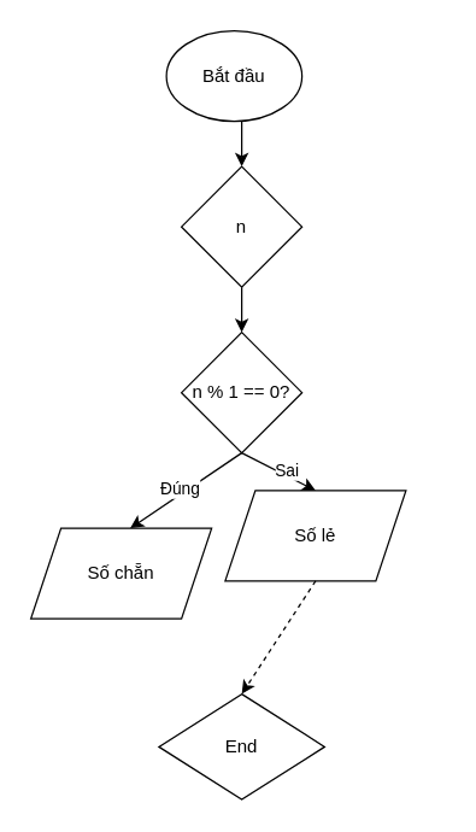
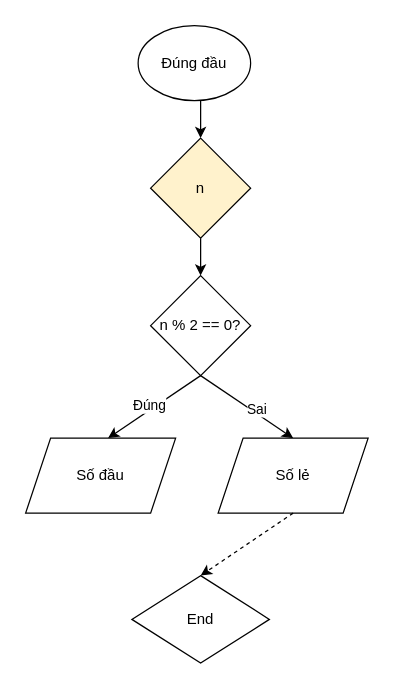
  <mxCell id="0" />
  <mxCell id="1" parent="0" />
- <mxCell id="2" value="Bắt đầu" style="ellipse;whiteSpace=wrap;html=1;" vertex="1" parent="1"><mxGeometry x="110" width="90" height="60" as="geometry" y="20" /></mxCell>
- <mxCell id="3" value="n" style="rhombus;whiteSpace=wrap;html=1;" vertex="1" parent="1"><mxGeometry x="120" y="110" width="80" height="80" as="geometry" /></mxCell>
+ <mxCell id="2" value="Đúng đầu" style="ellipse;whiteSpace=wrap;html=1;" vertex="1" parent="1"><mxGeometry x="110" width="90" height="60" as="geometry" y="20" /></mxCell>
+ <mxCell id="3" value="n" style="rhombus;whiteSpace=wrap;html=1;fillColor=#fff2cc;" vertex="1" parent="1"><mxGeometry x="120" y="110" width="80" height="80" as="geometry" /></mxCell>
  <mxCell id="4" value="" style="endArrow=classic;html=1;rounded=0;entryX=0.5;entryY=0;entryDx=0;entryDy=0;" edge="1" parent="1" target="12"><mxGeometry width="50" height="50" relative="1" as="geometry"><mxPoint x="160" y="300" as="sourcePoint" /><mxPoint x="240" y="340" as="targetPoint" /></mxGeometry></mxCell>
  <mxCell id="5" value="Sai" style="edgeLabel;html=1;align=center;verticalAlign=middle;resizable=0;points=[];" vertex="1" connectable="0" parent="4"><mxGeometry x="0.16" y="3" relative="1" as="geometry"><mxPoint as="offset" /></mxGeometry></mxCell>
  <mxCell id="6" value="" style="endArrow=classic;html=1;rounded=0;exitX=0.5;exitY=1;exitDx=0;exitDy=0;entryX=0.633;entryY=0;entryDx=0;entryDy=0;entryPerimeter=0;" edge="1" parent="1" source="10"><mxGeometry width="50" height="50" relative="1" as="geometry"><mxPoint x="160" y="340" as="sourcePoint" /><mxPoint x="85.96" y="350" as="targetPoint" /></mxGeometry></mxCell>
  <mxCell id="7" value="Đúng" style="edgeLabel;html=1;align=center;verticalAlign=middle;resizable=0;points=[];" vertex="1" connectable="0" parent="6"><mxGeometry x="0.06" y="-4" relative="1" as="geometry"><mxPoint y="1" as="offset" /></mxGeometry></mxCell>
  <mxCell id="8" value="End" style="rhombus;whiteSpace=wrap;html=1;" vertex="1" parent="1"><mxGeometry x="105" y="460" width="110" height="70" as="geometry" /></mxCell>
  <mxCell id="9" value="" style="endArrow=classic;html=1;rounded=0;entryX=0.5;entryY=0;entryDx=0;entryDy=0;" edge="1" parent="1" target="3"><mxGeometry width="50" height="50" relative="1" as="geometry"><mxPoint x="160" y="80" as="sourcePoint" /><mxPoint x="210" y="30" as="targetPoint" /></mxGeometry></mxCell>
- <mxCell id="10" value="n % 1 == 0?" style="rhombus;whiteSpace=wrap;html=1;" vertex="1" parent="1"><mxGeometry x="120" y="220" width="80" height="80" as="geometry" /></mxCell>
+ <mxCell id="10" value="n % 2 == 0?" style="rhombus;whiteSpace=wrap;html=1;" vertex="1" parent="1"><mxGeometry x="120" y="220" width="80" height="80" as="geometry" /></mxCell>
  <mxCell id="11" value="" style="endArrow=classic;html=1;rounded=0;entryX=0.5;entryY=0;entryDx=0;entryDy=0;" edge="1" parent="1" target="10"><mxGeometry width="50" height="50" relative="1" as="geometry"><mxPoint x="160" y="190" as="sourcePoint" /><mxPoint x="210" y="140" as="targetPoint" /></mxGeometry></mxCell>
- <mxCell id="12" value="Số lẻ" style="shape=parallelogram;perimeter=parallelogramPerimeter;whiteSpace=wrap;html=1;fixedSize=1;" vertex="1" parent="1"><mxGeometry x="149" y="325" width="120" height="60" as="geometry" /></mxCell>
- <mxCell id="13" value="Số chẵn" style="shape=parallelogram;perimeter=parallelogramPerimeter;whiteSpace=wrap;html=1;fixedSize=1;" vertex="1" parent="1"><mxGeometry x="20" y="350" width="120" height="60" as="geometry" /></mxCell>
+ <mxCell id="12" value="Số lẻ" style="shape=parallelogram;perimeter=parallelogramPerimeter;whiteSpace=wrap;html=1;fixedSize=1;" vertex="1" parent="1"><mxGeometry x="174" y="350" width="120" height="60" as="geometry" /></mxCell>
+ <mxCell id="13" value="Số đầu" style="shape=parallelogram;perimeter=parallelogramPerimeter;whiteSpace=wrap;html=1;fixedSize=1;" vertex="1" parent="1"><mxGeometry x="20" y="350" width="120" height="60" as="geometry" /></mxCell>
  <mxCell id="14" value="" style="endArrow=classic;html=1;rounded=0;exitX=0.5;exitY=1;exitDx=0;exitDy=0;entryX=0.5;entryY=0;entryDx=0;entryDy=0;dashed=1;" edge="1" parent="1" source="12" target="8"><mxGeometry width="50" height="50" relative="1" as="geometry"><mxPoint x="190" y="310" as="sourcePoint" /><mxPoint x="160" y="450" as="targetPoint" /></mxGeometry></mxCell>
